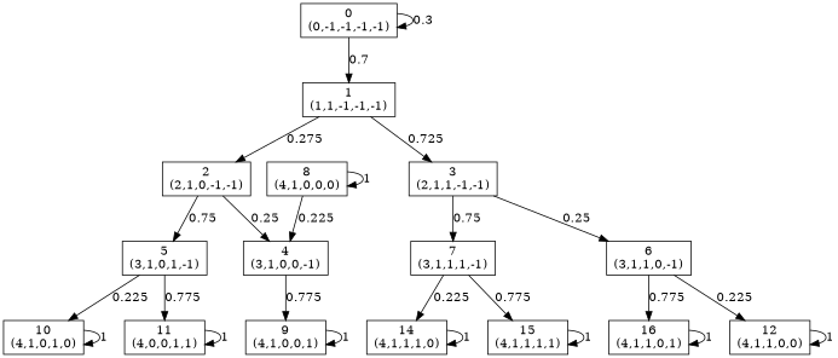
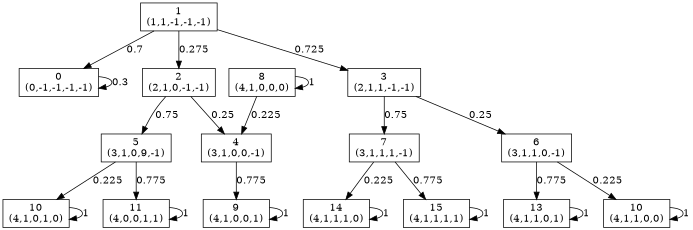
  digraph {
    node [shape=box]
    n1 [label="0\n(0,-1,-1,-1,-1)"]
    n2 [label="1\n(1,1,-1,-1,-1)"]
    n3 [label="2\n(2,1,0,-1,-1)"]
    n4 [label="3\n(2,1,1,-1,-1)"]
    n5 [label="4\n(3,1,0,0,-1)"]
-   n6 [label="5\n(3,1,0,1,-1)"]
+   n6 [label="5\n(3,1,0,9,-1)"]
    n7 [label="6\n(3,1,1,0,-1)"]
    n8 [label="7\n(3,1,1,1,-1)"]
    n9 [label="9\n(4,1,0,0,1)"]
    n10 [label="10\n(4,1,0,1,0)"]
    n11 [label="11\n(4,0,0,1,1)"]
-   n12 [label="12\n(4,1,1,0,0)"]
-   n13 [label="16\n(4,1,1,0,1)"]
+   n12 [label="10\n(4,1,1,0,0)"]
+   n13 [label="13\n(4,1,1,0,1)"]
    n14 [label="14\n(4,1,1,1,0)"]
    n15 [label="15\n(4,1,1,1,1)"]
    n16 [label="8\n(4,1,0,0,0)"]
    n1 -> n1 [label=0.3]
-   n1 -> n2 [label=0.7]
+   n2 -> n1 [label=0.7]
    n2 -> n3 [label=0.275]
    n2 -> n4 [label=0.725]
    n3 -> n5 [label=0.25]
    n3 -> n6 [label=0.75]
    n4 -> n7 [label=0.25]
    n4 -> n8 [label=0.75]
    n5 -> n9 [label=0.775]
    n6 -> n10 [label=0.225]
    n6 -> n11 [label=0.775]
    n7 -> n12 [label=0.225]
    n7 -> n13 [label=0.775]
    n8 -> n14 [label=0.225]
    n8 -> n15 [label=0.775]
    n9 -> n9 [label=1]
    n10 -> n10 [label=1]
    n11 -> n11 [label=1]
    n12 -> n12 [label=1]
    n13 -> n13 [label=1]
    n14 -> n14 [label=1]
    n15 -> n15 [label=1]
    n16 -> n5 [label=0.225]
    n16 -> n16 [label=1]
  }
